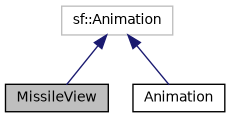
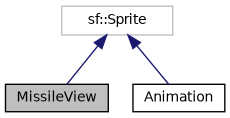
  digraph {
    node [color=black fillcolor=white fontname=Helvetica fontsize=10 shape=record style=filled]
    edge [color=midnightblue dir=back fontname=Helvetica fontsize=10 labelfontname=Helvetica labelfontsize=10 style=solid]
    n1 [fillcolor=grey75 fontcolor=black height=0.2 label=MissileView width=0.4]
    n2 [height=0.2 label=Animation width=0.4]
-   n3 [color=grey75 height=0.2 label="sf::Animation" width=0.4]
+   n3 [color=grey75 height=0.2 label="sf::Sprite" width=0.4]
    n3 -> n1
    n3 -> n2
  }
